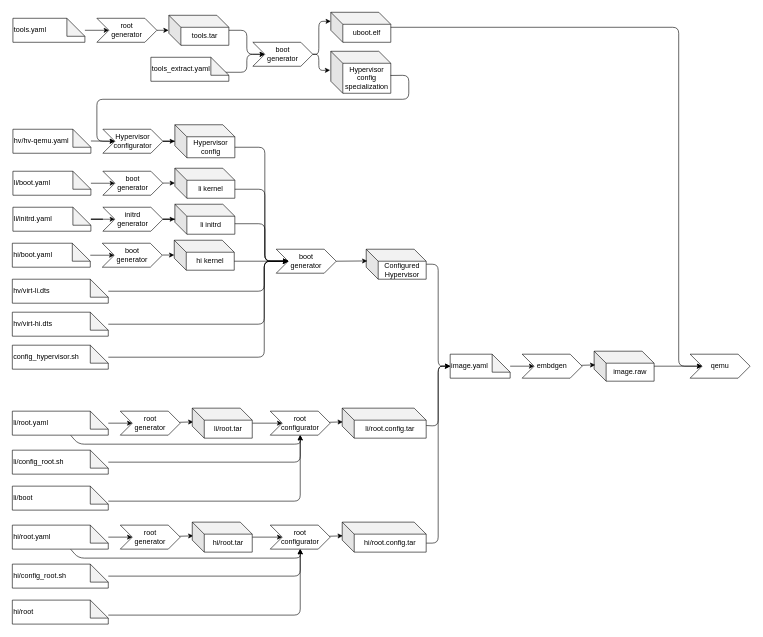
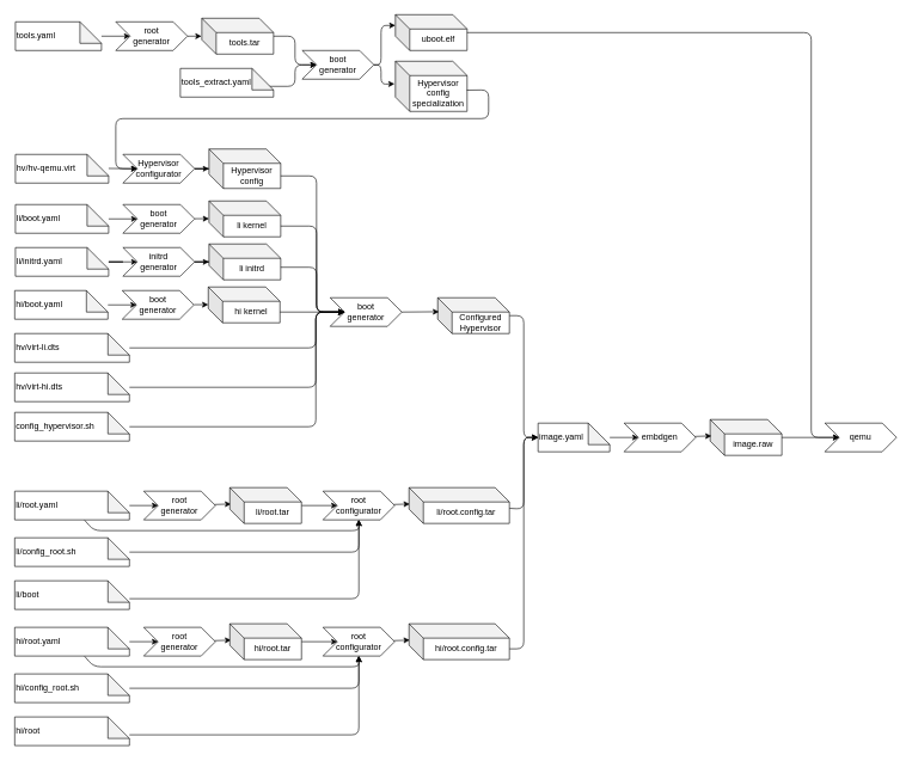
  <mxCell id="0" />
  <mxCell id="1" parent="0" />
  <mxCell id="2" style="edgeStyle=none;html=1;entryX=-0.005;entryY=0.5;entryDx=0;entryDy=0;entryPerimeter=0;" parent="1" source="3" target="7" edge="1"><mxGeometry relative="1" as="geometry" /></mxCell>
  <mxCell id="3" value="root&lt;br&gt;generator" style="shape=step;perimeter=stepPerimeter;whiteSpace=wrap;html=1;fixedSize=1;" parent="1" vertex="1"><mxGeometry x="161" y="30" width="100" height="40" as="geometry" /></mxCell>
  <mxCell id="4" style="edgeStyle=none;html=1;entryX=0;entryY=0.5;entryDx=0;entryDy=0;" parent="1" source="5" target="3" edge="1"><mxGeometry relative="1" as="geometry" /></mxCell>
  <mxCell id="5" value="tools.yaml" style="shape=note;whiteSpace=wrap;html=1;backgroundOutline=1;darkOpacity=0.05;align=left;" parent="1" vertex="1"><mxGeometry y="30" width="120" height="40" as="geometry" x="21" /></mxCell>
  <mxCell id="6" style="edgeStyle=none;html=1;entryX=0;entryY=0.5;entryDx=0;entryDy=0;" parent="1" source="7" edge="1" target="10"><mxGeometry relative="1" as="geometry"><Array as="points"><mxPoint x="411" y="50" /><mxPoint x="411" y="90" /></Array><mxPoint x="441" y="145" as="targetPoint" /></mxGeometry></mxCell>
  <mxCell id="7" value="tools.tar" style="shape=cube;whiteSpace=wrap;html=1;boundedLbl=1;backgroundOutline=1;darkOpacity=0.05;darkOpacity2=0.1;" parent="1" vertex="1"><mxGeometry x="281" y="25" width="100" height="50" as="geometry" /></mxCell>
  <mxCell id="8" style="edgeStyle=none;html=1;exitX=0.94;exitY=0.625;exitDx=0;exitDy=0;exitPerimeter=0;entryX=0;entryY=0.5;entryDx=0;entryDy=0;" parent="1" source="9" edge="1" target="10"><mxGeometry relative="1" as="geometry"><mxPoint x="441" y="145" as="targetPoint" /><Array as="points"><mxPoint x="411" y="120" /><mxPoint x="411" y="90" /></Array><mxPoint x="381" y="120" as="sourcePoint" /></mxGeometry></mxCell>
  <mxCell id="9" value="tools_extract.yaml" style="shape=note;whiteSpace=wrap;html=1;backgroundOutline=1;darkOpacity=0.05;align=left;" parent="1" vertex="1"><mxGeometry x="251" y="95" width="130" height="40" as="geometry" /></mxCell>
  <mxCell id="10" value="boot&lt;br&gt;generator" style="shape=step;perimeter=stepPerimeter;whiteSpace=wrap;html=1;fixedSize=1;" parent="1" vertex="1"><mxGeometry x="421" y="70" width="100" height="40" as="geometry" /></mxCell>
  <mxCell id="11" style="edgeStyle=none;html=1;entryX=0;entryY=0.5;entryDx=0;entryDy=0;entryPerimeter=0;" parent="1" source="12" target="25" edge="1"><mxGeometry relative="1" as="geometry"><Array as="points"><mxPoint x="730" y="440" /><mxPoint x="730" y="610" /></Array></mxGeometry></mxCell>
  <mxCell id="12" value="Configured&lt;br&gt;&lt;div&gt;Hypervisor&lt;/div&gt;" style="shape=cube;whiteSpace=wrap;html=1;boundedLbl=1;backgroundOutline=1;darkOpacity=0.05;darkOpacity2=0.1;" parent="1" vertex="1"><mxGeometry x="610" y="415" width="100" height="50" as="geometry" /></mxCell>
  <mxCell id="13" style="edgeStyle=none;html=1;entryX=0.018;entryY=0.457;entryDx=0;entryDy=0;entryPerimeter=0;" parent="1" source="14" target="19" edge="1"><mxGeometry relative="1" as="geometry" /></mxCell>
  <mxCell id="14" value="root&lt;br&gt;generator" style="shape=step;perimeter=stepPerimeter;whiteSpace=wrap;html=1;fixedSize=1;" parent="1" vertex="1"><mxGeometry x="200" y="685" width="100" height="40" as="geometry" /></mxCell>
  <mxCell id="15" style="edgeStyle=none;html=1;entryX=0;entryY=0.5;entryDx=0;entryDy=0;" parent="1" source="17" target="14" edge="1"><mxGeometry relative="1" as="geometry" /></mxCell>
  <mxCell id="16" style="edgeStyle=none;html=1;entryX=0.5;entryY=1;entryDx=0;entryDy=0;" parent="1" source="17" target="21" edge="1"><mxGeometry relative="1" as="geometry"><Array as="points"><mxPoint x="130" y="740" /><mxPoint x="500" y="740" /></Array></mxGeometry></mxCell>
  <mxCell id="17" value="li/root.yaml" style="shape=note;whiteSpace=wrap;html=1;backgroundOutline=1;darkOpacity=0.05;align=left;" parent="1" vertex="1"><mxGeometry x="20" y="685" width="160" height="40" as="geometry" /></mxCell>
  <mxCell id="18" style="edgeStyle=none;html=1;entryX=0;entryY=0.5;entryDx=0;entryDy=0;" parent="1" source="19" target="21" edge="1"><mxGeometry relative="1" as="geometry" /></mxCell>
  <mxCell id="19" value="li/root.tar" style="shape=cube;whiteSpace=wrap;html=1;boundedLbl=1;backgroundOutline=1;darkOpacity=0.05;darkOpacity2=0.1;" parent="1" vertex="1"><mxGeometry x="320" y="680" width="100" height="50" as="geometry" /></mxCell>
  <mxCell id="20" style="edgeStyle=none;html=1;entryX=0.007;entryY=0.457;entryDx=0;entryDy=0;entryPerimeter=0;" parent="1" source="21" target="23" edge="1"><mxGeometry relative="1" as="geometry" /></mxCell>
  <mxCell id="21" value="root&lt;br&gt;configurator" style="shape=step;perimeter=stepPerimeter;whiteSpace=wrap;html=1;fixedSize=1;" parent="1" vertex="1"><mxGeometry x="450" y="685" width="100" height="40" as="geometry" /></mxCell>
  <mxCell id="22" style="edgeStyle=none;html=1;entryX=0;entryY=0.5;entryDx=0;entryDy=0;entryPerimeter=0;" parent="1" source="23" target="25" edge="1"><mxGeometry relative="1" as="geometry"><Array as="points"><mxPoint x="730" y="710" /><mxPoint x="730" y="610" /></Array></mxGeometry></mxCell>
  <mxCell id="23" value="li/root&lt;span style=&quot;background-color: initial;&quot;&gt;.config.tar&lt;/span&gt;" style="shape=cube;whiteSpace=wrap;html=1;boundedLbl=1;backgroundOutline=1;darkOpacity=0.05;darkOpacity2=0.1;" parent="1" vertex="1"><mxGeometry x="570" y="680" width="140" height="50" as="geometry" /></mxCell>
  <mxCell id="24" style="edgeStyle=none;html=1;entryX=0;entryY=0.5;entryDx=0;entryDy=0;" parent="1" source="25" target="30" edge="1"><mxGeometry relative="1" as="geometry" /></mxCell>
  <mxCell id="25" value="image.yaml" style="shape=note;whiteSpace=wrap;html=1;backgroundOutline=1;darkOpacity=0.05;align=left;" parent="1" vertex="1"><mxGeometry x="750" y="590" width="100" height="40" as="geometry" /></mxCell>
  <mxCell id="26" value="image.raw" style="shape=cube;whiteSpace=wrap;html=1;boundedLbl=1;backgroundOutline=1;darkOpacity=0.05;darkOpacity2=0.1;" parent="1" vertex="1"><mxGeometry x="990" y="585" width="100" height="50" as="geometry" /></mxCell>
  <mxCell id="27" style="edgeStyle=none;html=1;entryX=0.5;entryY=1;entryDx=0;entryDy=0;fillOpacity=10;strokeOpacity=100;" parent="1" source="28" target="21" edge="1"><mxGeometry relative="1" as="geometry"><Array as="points"><mxPoint x="500" y="770" /></Array></mxGeometry></mxCell>
  <mxCell id="28" value="li/config_root.sh" style="shape=note;whiteSpace=wrap;html=1;backgroundOutline=1;darkOpacity=0.05;align=left;fillOpacity=10;strokeOpacity=100;" parent="1" vertex="1"><mxGeometry x="20" y="750" width="160" height="40" as="geometry" /></mxCell>
  <mxCell id="29" style="edgeStyle=none;html=1;entryX=0.018;entryY=0.457;entryDx=0;entryDy=0;entryPerimeter=0;" parent="1" source="30" target="26" edge="1"><mxGeometry relative="1" as="geometry" /></mxCell>
  <mxCell id="30" value="embdgen" style="shape=step;perimeter=stepPerimeter;whiteSpace=wrap;html=1;fixedSize=1;" parent="1" vertex="1"><mxGeometry x="870" y="590" width="100" height="40" as="geometry" /></mxCell>
  <mxCell id="31" style="edgeStyle=none;html=1;entryX=0;entryY=0.5;entryDx=0;entryDy=0;entryPerimeter=0;exitX=0;exitY=0;exitDx=140;exitDy=35;exitPerimeter=0;" edge="1" parent="1" source="43"><mxGeometry relative="1" as="geometry"><Array as="points"><mxPoint x="730" y="905" /><mxPoint x="730" y="610" /></Array><mxPoint x="710" y="785" as="sourcePoint" /><mxPoint x="750" y="610" as="targetPoint" /></mxGeometry></mxCell>
  <mxCell id="32" value="li/boot" style="shape=note;whiteSpace=wrap;html=1;backgroundOutline=1;darkOpacity=0.05;align=left;fillOpacity=10;strokeOpacity=100;" vertex="1" parent="1"><mxGeometry x="20" y="810" width="160" height="40" as="geometry" /></mxCell>
  <mxCell id="33" style="edgeStyle=none;html=1;entryX=0.5;entryY=1;entryDx=0;entryDy=0;fillOpacity=10;strokeOpacity=100;" edge="1" parent="1" target="21"><mxGeometry relative="1" as="geometry"><Array as="points"><mxPoint x="500" y="835" /></Array><mxPoint x="180" y="835" as="sourcePoint" /><mxPoint x="500" y="730" as="targetPoint" /></mxGeometry></mxCell>
  <mxCell id="34" style="edgeStyle=none;html=1;entryX=0.018;entryY=0.457;entryDx=0;entryDy=0;entryPerimeter=0;" edge="1" parent="1" source="35" target="40"><mxGeometry relative="1" as="geometry" /></mxCell>
  <mxCell id="35" value="root&lt;br&gt;generator" style="shape=step;perimeter=stepPerimeter;whiteSpace=wrap;html=1;fixedSize=1;" vertex="1" parent="1"><mxGeometry x="200" y="875" width="100" height="40" as="geometry" /></mxCell>
  <mxCell id="36" style="edgeStyle=none;html=1;entryX=0;entryY=0.5;entryDx=0;entryDy=0;" edge="1" parent="1" source="38" target="35"><mxGeometry relative="1" as="geometry" /></mxCell>
  <mxCell id="37" style="edgeStyle=none;html=1;entryX=0.5;entryY=1;entryDx=0;entryDy=0;" edge="1" parent="1" source="38" target="42"><mxGeometry relative="1" as="geometry"><Array as="points"><mxPoint x="130" y="930" /><mxPoint x="500" y="930" /></Array></mxGeometry></mxCell>
  <mxCell id="38" value="hi/root.yaml" style="shape=note;whiteSpace=wrap;html=1;backgroundOutline=1;darkOpacity=0.05;align=left;" vertex="1" parent="1"><mxGeometry x="20" y="875" width="160" height="40" as="geometry" /></mxCell>
  <mxCell id="39" style="edgeStyle=none;html=1;entryX=0;entryY=0.5;entryDx=0;entryDy=0;" edge="1" parent="1" source="40" target="42"><mxGeometry relative="1" as="geometry" /></mxCell>
  <mxCell id="40" value="hi/root.tar" style="shape=cube;whiteSpace=wrap;html=1;boundedLbl=1;backgroundOutline=1;darkOpacity=0.05;darkOpacity2=0.1;" vertex="1" parent="1"><mxGeometry x="320" y="870" width="100" height="50" as="geometry" /></mxCell>
  <mxCell id="41" style="edgeStyle=none;html=1;entryX=0.007;entryY=0.457;entryDx=0;entryDy=0;entryPerimeter=0;" edge="1" parent="1" source="42" target="43"><mxGeometry relative="1" as="geometry" /></mxCell>
  <mxCell id="42" value="root&lt;br&gt;configurator" style="shape=step;perimeter=stepPerimeter;whiteSpace=wrap;html=1;fixedSize=1;" vertex="1" parent="1"><mxGeometry x="450" y="875" width="100" height="40" as="geometry" /></mxCell>
  <mxCell id="43" value="h&lt;span style=&quot;background-color: initial;&quot;&gt;i/root&lt;/span&gt;&lt;span style=&quot;background-color: initial;&quot;&gt;.config.tar&lt;/span&gt;" style="shape=cube;whiteSpace=wrap;html=1;boundedLbl=1;backgroundOutline=1;darkOpacity=0.05;darkOpacity2=0.1;" vertex="1" parent="1"><mxGeometry x="570" y="870" width="140" height="50" as="geometry" /></mxCell>
  <mxCell id="44" style="edgeStyle=none;html=1;entryX=0.5;entryY=1;entryDx=0;entryDy=0;" edge="1" parent="1" source="45" target="42"><mxGeometry relative="1" as="geometry"><Array as="points"><mxPoint x="500" y="960" /></Array></mxGeometry></mxCell>
  <mxCell id="45" value="hi/config_root.sh" style="shape=note;whiteSpace=wrap;html=1;backgroundOutline=1;darkOpacity=0.05;align=left;" vertex="1" parent="1"><mxGeometry x="20" y="940" width="160" height="40" as="geometry" /></mxCell>
  <mxCell id="46" value="hi/root" style="shape=note;whiteSpace=wrap;html=1;backgroundOutline=1;darkOpacity=0.05;align=left;" vertex="1" parent="1"><mxGeometry x="20" y="1000" width="160" height="40" as="geometry" /></mxCell>
  <mxCell id="47" style="edgeStyle=none;html=1;entryX=0.5;entryY=1;entryDx=0;entryDy=0;" edge="1" parent="1" target="42"><mxGeometry relative="1" as="geometry"><Array as="points"><mxPoint x="500" y="1025" /></Array><mxPoint x="180" y="1025" as="sourcePoint" /><mxPoint x="500" y="920" as="targetPoint" /></mxGeometry></mxCell>
  <mxCell id="48" style="edgeStyle=orthogonalEdgeStyle;rounded=1;orthogonalLoop=1;jettySize=auto;html=1;curved=0;entryX=0;entryY=0.5;entryDx=0;entryDy=0;" edge="1" parent="1" target="80"><mxGeometry relative="1" as="geometry"><mxPoint x="611" y="45" as="sourcePoint" /><mxPoint x="1181" y="505" as="targetPoint" /><Array as="points"><mxPoint x="1131" y="45" /><mxPoint x="1131" y="610" /></Array></mxGeometry></mxCell>
  <mxCell id="49" value="uboot.elf" style="shape=cube;whiteSpace=wrap;html=1;boundedLbl=1;backgroundOutline=1;darkOpacity=0.05;darkOpacity2=0.1;" vertex="1" parent="1"><mxGeometry x="551" y="20" width="100" height="50" as="geometry" /></mxCell>
  <mxCell id="50" value="Hypervisor config specialization" style="shape=cube;whiteSpace=wrap;html=1;boundedLbl=1;backgroundOutline=1;darkOpacity=0.05;darkOpacity2=0.1;" vertex="1" parent="1"><mxGeometry x="551" y="85" width="100" height="70" as="geometry" /></mxCell>
  <mxCell id="51" style="edgeStyle=none;html=1;entryX=-0.012;entryY=0.45;entryDx=0;entryDy=0;exitX=1;exitY=0.5;exitDx=0;exitDy=0;entryPerimeter=0;" edge="1" parent="1" source="10" target="50"><mxGeometry relative="1" as="geometry"><Array as="points"><mxPoint x="531" y="90" /><mxPoint x="531" y="117" /></Array><mxPoint x="451" y="100" as="targetPoint" /><mxPoint x="391" y="60" as="sourcePoint" /></mxGeometry></mxCell>
  <mxCell id="52" style="edgeStyle=none;html=1;entryX=0;entryY=0;entryDx=0;entryDy=15;exitX=1;exitY=0.5;exitDx=0;exitDy=0;entryPerimeter=0;" edge="1" parent="1" source="10" target="49"><mxGeometry relative="1" as="geometry"><Array as="points"><mxPoint x="531" y="90" /><mxPoint x="531" y="35" /></Array><mxPoint x="560" y="127" as="targetPoint" /><mxPoint x="531" y="100" as="sourcePoint" /></mxGeometry></mxCell>
  <mxCell id="53" style="edgeStyle=orthogonalEdgeStyle;rounded=0;orthogonalLoop=1;jettySize=auto;html=1;" edge="1" parent="1" source="54" target="68"><mxGeometry relative="1" as="geometry" /></mxCell>
  <mxCell id="54" value="Hypervisor&lt;br&gt;configurator" style="shape=step;perimeter=stepPerimeter;whiteSpace=wrap;html=1;fixedSize=1;" vertex="1" parent="1"><mxGeometry x="171" y="215" width="100" height="40" as="geometry" /></mxCell>
  <mxCell id="55" value="boot&lt;br&gt;generator" style="shape=step;perimeter=stepPerimeter;whiteSpace=wrap;html=1;fixedSize=1;" vertex="1" parent="1"><mxGeometry x="171" y="285" width="100" height="40" as="geometry" /></mxCell>
  <mxCell id="56" style="edgeStyle=none;html=1;entryX=0;entryY=0.5;entryDx=0;entryDy=0;" edge="1" parent="1" source="57" target="55"><mxGeometry relative="1" as="geometry" /></mxCell>
  <mxCell id="57" value="li/boot.yaml" style="shape=note;whiteSpace=wrap;html=1;backgroundOutline=1;darkOpacity=0.05;align=left;" vertex="1" parent="1"><mxGeometry y="285" width="130" height="40" as="geometry" x="21" /></mxCell>
  <mxCell id="58" value="li kernel" style="shape=cube;whiteSpace=wrap;html=1;boundedLbl=1;backgroundOutline=1;darkOpacity=0.05;darkOpacity2=0.1;" vertex="1" parent="1"><mxGeometry x="291" y="280" width="100" height="50" as="geometry" /></mxCell>
  <mxCell id="59" style="edgeStyle=none;html=1;entryX=-0.005;entryY=0.5;entryDx=0;entryDy=0;entryPerimeter=0;" edge="1" parent="1"><mxGeometry relative="1" as="geometry"><mxPoint x="271" y="304.71" as="sourcePoint" /><mxPoint x="291" y="304.71" as="targetPoint" /></mxGeometry></mxCell>
  <mxCell id="60" value="boot&lt;br&gt;generator" style="shape=step;perimeter=stepPerimeter;whiteSpace=wrap;html=1;fixedSize=1;" vertex="1" parent="1"><mxGeometry x="170" y="405" width="100" height="40" as="geometry" /></mxCell>
  <mxCell id="61" style="edgeStyle=none;html=1;entryX=0;entryY=0.5;entryDx=0;entryDy=0;" edge="1" parent="1" source="62" target="60"><mxGeometry relative="1" as="geometry" /></mxCell>
  <mxCell id="62" value="hi/boot.yaml" style="shape=note;whiteSpace=wrap;html=1;backgroundOutline=1;darkOpacity=0.05;align=left;" vertex="1" parent="1"><mxGeometry x="20" y="405" width="130" height="40" as="geometry" /></mxCell>
  <mxCell id="63" value="hi kernel" style="shape=cube;whiteSpace=wrap;html=1;boundedLbl=1;backgroundOutline=1;darkOpacity=0.05;darkOpacity2=0.1;" vertex="1" parent="1"><mxGeometry x="290" y="400" width="100" height="50" as="geometry" /></mxCell>
  <mxCell id="64" style="edgeStyle=none;html=1;entryX=-0.005;entryY=0.5;entryDx=0;entryDy=0;entryPerimeter=0;" edge="1" parent="1"><mxGeometry relative="1" as="geometry"><mxPoint x="270" y="424.71" as="sourcePoint" /><mxPoint x="290" y="424.71" as="targetPoint" /></mxGeometry></mxCell>
- <mxCell id="65" value="hv/hv-qemu.yaml" style="shape=note;whiteSpace=wrap;html=1;backgroundOutline=1;darkOpacity=0.05;align=left;" vertex="1" parent="1"><mxGeometry y="215" width="130" height="40" as="geometry" x="21" /></mxCell>
+ <mxCell id="65" value="hv/hv-qemu.virt" style="shape=note;whiteSpace=wrap;html=1;backgroundOutline=1;darkOpacity=0.05;align=left;" vertex="1" parent="1"><mxGeometry y="215" width="130" height="40" as="geometry" x="21" /></mxCell>
  <mxCell id="66" style="edgeStyle=none;html=1;" edge="1" parent="1"><mxGeometry relative="1" as="geometry"><mxPoint x="151" y="234.57" as="sourcePoint" /><mxPoint x="191" y="235" as="targetPoint" /></mxGeometry></mxCell>
  <mxCell id="67" value="" style="curved=0;endArrow=classic;html=1;rounded=1;exitX=0.996;exitY=0.576;exitDx=0;exitDy=0;exitPerimeter=0;" edge="1" parent="1" source="50"><mxGeometry width="50" height="50" relative="1" as="geometry"><mxPoint x="541" y="265" as="sourcePoint" /><mxPoint x="191" y="235" as="targetPoint" /><Array as="points"><mxPoint x="681" y="125" /><mxPoint x="681" y="165" /><mxPoint x="161" y="165" /><mxPoint x="161" y="235" /></Array></mxGeometry></mxCell>
  <mxCell id="68" value="Hypervisor config" style="shape=cube;whiteSpace=wrap;html=1;boundedLbl=1;backgroundOutline=1;darkOpacity=0.05;darkOpacity2=0.1;" vertex="1" parent="1"><mxGeometry x="291" y="207.5" width="100" height="55" as="geometry" /></mxCell>
  <mxCell id="69" value="hv/virt-li.dts" style="shape=note;whiteSpace=wrap;html=1;backgroundOutline=1;darkOpacity=0.05;align=left;" vertex="1" parent="1"><mxGeometry x="20" y="465" width="160" height="40" as="geometry" /></mxCell>
  <mxCell id="70" value="hv/virt-hi.dts" style="shape=note;whiteSpace=wrap;html=1;backgroundOutline=1;darkOpacity=0.05;align=left;" vertex="1" parent="1"><mxGeometry x="20" y="520" width="160" height="40" as="geometry" /></mxCell>
  <mxCell id="71" value="config_hypervisor.sh" style="shape=note;whiteSpace=wrap;html=1;backgroundOutline=1;darkOpacity=0.05;align=left;" vertex="1" parent="1"><mxGeometry x="20" y="575" width="160" height="40" as="geometry" /></mxCell>
  <mxCell id="72" value="boot&lt;br&gt;generator" style="shape=step;perimeter=stepPerimeter;whiteSpace=wrap;html=1;fixedSize=1;" vertex="1" parent="1"><mxGeometry x="460" y="415" width="100" height="40" as="geometry" /></mxCell>
  <mxCell id="73" value="" style="curved=0;endArrow=classic;html=1;rounded=1;exitX=0;exitY=0;exitDx=100;exitDy=37.5;exitPerimeter=0;entryX=0;entryY=0.5;entryDx=0;entryDy=0;" edge="1" parent="1" source="68" target="72"><mxGeometry width="50" height="50" relative="1" as="geometry"><mxPoint x="511" y="465" as="sourcePoint" /><mxPoint x="561" y="415" as="targetPoint" /><Array as="points"><mxPoint x="441" y="245" /><mxPoint x="441" y="435" /></Array></mxGeometry></mxCell>
  <mxCell id="74" value="" style="curved=0;endArrow=classic;html=1;rounded=1;exitX=0;exitY=0;exitDx=100;exitDy=35;exitPerimeter=0;entryX=0;entryY=0.5;entryDx=0;entryDy=0;" edge="1" parent="1" source="58" target="72"><mxGeometry width="50" height="50" relative="1" as="geometry"><mxPoint x="401" y="255" as="sourcePoint" /><mxPoint x="531" y="385" as="targetPoint" /><Array as="points"><mxPoint x="441" y="315" /><mxPoint x="441" y="435" /></Array></mxGeometry></mxCell>
  <mxCell id="75" value="" style="curved=0;endArrow=classic;html=1;rounded=1;exitX=0;exitY=0;exitDx=100;exitDy=35;exitPerimeter=0;entryX=0;entryY=0.5;entryDx=0;entryDy=0;" edge="1" parent="1" source="63" target="72"><mxGeometry width="50" height="50" relative="1" as="geometry"><mxPoint x="405" y="425" as="sourcePoint" /><mxPoint x="535" y="485" as="targetPoint" /><Array as="points" /></mxGeometry></mxCell>
  <mxCell id="76" value="" style="curved=0;endArrow=classic;html=1;rounded=1;exitX=1;exitY=0.5;exitDx=0;exitDy=0;exitPerimeter=0;entryX=0;entryY=0.5;entryDx=0;entryDy=0;" edge="1" parent="1" source="69" target="72"><mxGeometry width="50" height="50" relative="1" as="geometry"><mxPoint x="400" y="305" as="sourcePoint" /><mxPoint x="530" y="445" as="targetPoint" /><Array as="points"><mxPoint x="440" y="485" /><mxPoint x="440" y="435" /></Array></mxGeometry></mxCell>
  <mxCell id="77" value="" style="curved=0;endArrow=classic;html=1;rounded=1;exitX=1;exitY=0.5;exitDx=0;exitDy=0;exitPerimeter=0;entryX=0;entryY=0.5;entryDx=0;entryDy=0;" edge="1" parent="1" target="72"><mxGeometry width="50" height="50" relative="1" as="geometry"><mxPoint x="180" y="540" as="sourcePoint" /><mxPoint x="520" y="490" as="targetPoint" /><Array as="points"><mxPoint x="440" y="540" /><mxPoint x="440" y="435" /></Array></mxGeometry></mxCell>
  <mxCell id="78" value="" style="curved=0;endArrow=classic;html=1;rounded=1;exitX=1;exitY=0.5;exitDx=0;exitDy=0;exitPerimeter=0;entryX=0;entryY=0.5;entryDx=0;entryDy=0;" edge="1" parent="1" target="72"><mxGeometry width="50" height="50" relative="1" as="geometry"><mxPoint x="180" y="595" as="sourcePoint" /><mxPoint x="520" y="545" as="targetPoint" /><Array as="points"><mxPoint x="440" y="595" /><mxPoint x="440" y="435" /></Array></mxGeometry></mxCell>
  <mxCell id="79" value="" style="endArrow=classic;html=1;rounded=0;exitX=1;exitY=0.5;exitDx=0;exitDy=0;entryX=0.018;entryY=0.391;entryDx=0;entryDy=0;entryPerimeter=0;" edge="1" parent="1" source="72" target="12"><mxGeometry width="50" height="50" relative="1" as="geometry"><mxPoint x="680" y="505" as="sourcePoint" /><mxPoint x="730" y="455" as="targetPoint" /></mxGeometry></mxCell>
  <mxCell id="80" value="qemu" style="shape=step;perimeter=stepPerimeter;whiteSpace=wrap;html=1;fixedSize=1;" vertex="1" parent="1"><mxGeometry x="1150" y="590" width="100" height="40" as="geometry" /></mxCell>
  <mxCell id="81" style="edgeStyle=orthogonalEdgeStyle;rounded=0;orthogonalLoop=1;jettySize=auto;html=1;entryX=0;entryY=0.5;entryDx=0;entryDy=0;" edge="1" parent="1" source="26" target="80"><mxGeometry relative="1" as="geometry" /></mxCell>
  <mxCell id="82" style="edgeStyle=orthogonalEdgeStyle;rounded=0;orthogonalLoop=1;jettySize=auto;html=1;" edge="1" parent="1" source="83" target="84"><mxGeometry relative="1" as="geometry" /></mxCell>
  <mxCell id="83" value="li/initrd.yaml" style="shape=note;whiteSpace=wrap;html=1;backgroundOutline=1;darkOpacity=0.05;align=left;" vertex="1" parent="1"><mxGeometry y="345" width="130" height="40" as="geometry" x="21" /></mxCell>
  <mxCell id="84" value="initrd&lt;br&gt;generator" style="shape=step;perimeter=stepPerimeter;whiteSpace=wrap;html=1;fixedSize=1;" vertex="1" parent="1"><mxGeometry x="171" y="345" width="100" height="40" as="geometry" /></mxCell>
  <mxCell id="85" value="li initrd" style="shape=cube;whiteSpace=wrap;html=1;boundedLbl=1;backgroundOutline=1;darkOpacity=0.05;darkOpacity2=0.1;" vertex="1" parent="1"><mxGeometry x="291" y="340" width="100" height="50" as="geometry" /></mxCell>
  <mxCell id="86" style="edgeStyle=orthogonalEdgeStyle;rounded=0;orthogonalLoop=1;jettySize=auto;html=1;entryX=0;entryY=0.5;entryDx=0;entryDy=0;entryPerimeter=0;" edge="1" parent="1" source="84" target="85"><mxGeometry relative="1" as="geometry" /></mxCell>
  <mxCell id="87" value="" style="curved=0;endArrow=classic;html=1;rounded=1;exitX=0;exitY=0;exitDx=100;exitDy=35;exitPerimeter=0;entryX=0;entryY=0.5;entryDx=0;entryDy=0;" edge="1" parent="1" target="72"><mxGeometry width="50" height="50" relative="1" as="geometry"><mxPoint x="391" y="372.5" as="sourcePoint" /><mxPoint x="481" y="455" as="targetPoint" /><Array as="points"><mxPoint x="441" y="372.5" /><mxPoint x="441" y="435" /></Array></mxGeometry></mxCell>
